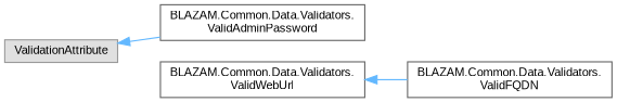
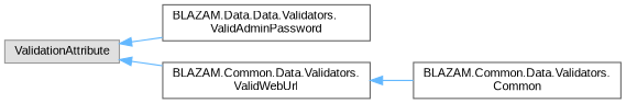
  digraph {
    fontname="Liberation Sans"
    rankdir=LR
    node [color=grey40 fillcolor=white fontname="Liberation Sans" fontsize=10 shape=box style=filled]
    edge [color=steelblue1 dir=back fontname="Liberation Sans" fontsize=10 labelfontname=Helvetica labelfontsize=10 style=solid]
    n1 [color=grey60 fillcolor="#E0E0E0" height=0.2 label=ValidationAttribute width=0.4]
-   n2 [height=0.2 label="BLAZAM.Common.Data.Validators.\lValidAdminPassword" width=0.4]
+   n2 [height=0.2 label="BLAZAM.Data.Data.Validators.\lValidAdminPassword" width=0.4]
    n3 [height=0.2 label="BLAZAM.Common.Data.Validators.\lValidWebUrl" width=0.4]
-   n4 [height=0.2 label="BLAZAM.Common.Data.Validators.\lValidFQDN" width=0.4]
+   n4 [height=0.2 label="BLAZAM.Common.Data.Validators.\lCommon" width=0.4]
    n1 -> n2
+   n1 -> n3
    n3 -> n4
  }
